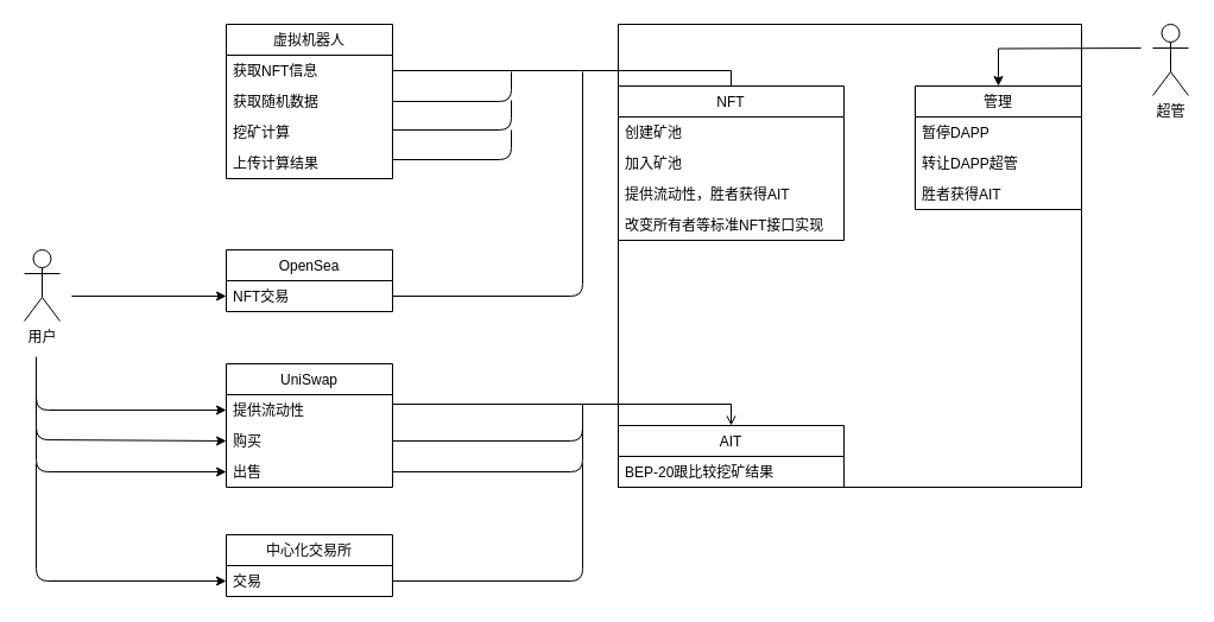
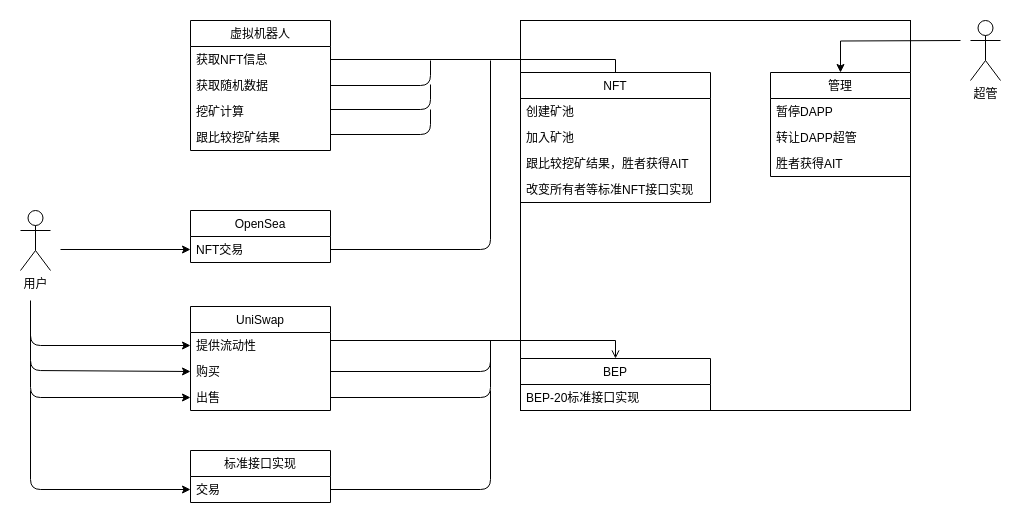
  <mxCell id="0" />
  <mxCell id="1" parent="0" />
  <mxCell id="2" value="" style="whiteSpace=wrap;html=1;aspect=fixed;" vertex="1" parent="1"><mxGeometry x="520" y="20" width="390" height="390" as="geometry" /></mxCell>
  <mxCell id="3" value="虚拟机器人" style="swimlane;fontStyle=0;childLayout=stackLayout;horizontal=1;startSize=26;horizontalStack=0;resizeParent=1;resizeParentMax=0;resizeLast=0;collapsible=1;marginBottom=0;" vertex="1" parent="1"><mxGeometry x="190" y="20" width="140" height="130" as="geometry"><mxRectangle x="200" y="150" width="90" height="26" as="alternateBounds" /></mxGeometry></mxCell>
  <mxCell id="4" value="获取NFT信息" style="text;strokeColor=none;fillColor=none;align=left;verticalAlign=top;spacingLeft=4;spacingRight=4;overflow=hidden;rotatable=0;points=[[0,0.5],[1,0.5]];portConstraint=eastwest;" vertex="1" parent="3"><mxGeometry y="26" width="140" height="26" as="geometry" /></mxCell>
  <mxCell id="5" value="获取随机数据" style="text;strokeColor=none;fillColor=none;align=left;verticalAlign=top;spacingLeft=4;spacingRight=4;overflow=hidden;rotatable=0;points=[[0,0.5],[1,0.5]];portConstraint=eastwest;" vertex="1" parent="3"><mxGeometry y="52" width="140" height="26" as="geometry" /></mxCell>
  <mxCell id="6" value="挖矿计算" style="text;strokeColor=none;fillColor=none;align=left;verticalAlign=top;spacingLeft=4;spacingRight=4;overflow=hidden;rotatable=0;points=[[0,0.5],[1,0.5]];portConstraint=eastwest;" vertex="1" parent="3"><mxGeometry y="78" width="140" height="26" as="geometry" /></mxCell>
- <mxCell id="7" value="上传计算结果" style="text;strokeColor=none;fillColor=none;align=left;verticalAlign=top;spacingLeft=4;spacingRight=4;overflow=hidden;rotatable=0;points=[[0,0.5],[1,0.5]];portConstraint=eastwest;" vertex="1" parent="3"><mxGeometry y="104" width="140" height="26" as="geometry" /></mxCell>
+ <mxCell id="7" value="跟比较挖矿结果" style="text;strokeColor=none;fillColor=none;align=left;verticalAlign=top;spacingLeft=4;spacingRight=4;overflow=hidden;rotatable=0;points=[[0,0.5],[1,0.5]];portConstraint=eastwest;" vertex="1" parent="3"><mxGeometry y="104" width="140" height="26" as="geometry" /></mxCell>
  <mxCell id="8" value="NFT" style="swimlane;fontStyle=0;childLayout=stackLayout;horizontal=1;startSize=26;horizontalStack=0;resizeParent=1;resizeParentMax=0;resizeLast=0;collapsible=1;marginBottom=0;" vertex="1" parent="1"><mxGeometry x="520" y="72" width="190" height="130" as="geometry" /></mxCell>
  <mxCell id="9" value="创建矿池" style="text;strokeColor=none;fillColor=none;align=left;verticalAlign=top;spacingLeft=4;spacingRight=4;overflow=hidden;rotatable=0;points=[[0,0.5],[1,0.5]];portConstraint=eastwest;" vertex="1" parent="8"><mxGeometry y="26" width="190" height="26" as="geometry" /></mxCell>
  <mxCell id="10" value="加入矿池" style="text;strokeColor=none;fillColor=none;align=left;verticalAlign=top;spacingLeft=4;spacingRight=4;overflow=hidden;rotatable=0;points=[[0,0.5],[1,0.5]];portConstraint=eastwest;" vertex="1" parent="8"><mxGeometry y="52" width="190" height="26" as="geometry" /></mxCell>
- <mxCell id="11" value="提供流动性，胜者获得AIT" style="text;strokeColor=none;fillColor=none;align=left;verticalAlign=top;spacingLeft=4;spacingRight=4;overflow=hidden;rotatable=0;points=[[0,0.5],[1,0.5]];portConstraint=eastwest;" vertex="1" parent="8"><mxGeometry y="78" width="190" height="26" as="geometry" /></mxCell>
+ <mxCell id="11" value="跟比较挖矿结果，胜者获得AIT" style="text;strokeColor=none;fillColor=none;align=left;verticalAlign=top;spacingLeft=4;spacingRight=4;overflow=hidden;rotatable=0;points=[[0,0.5],[1,0.5]];portConstraint=eastwest;" vertex="1" parent="8"><mxGeometry y="78" width="190" height="26" as="geometry" /></mxCell>
  <mxCell id="12" value="改变所有者等标准NFT接口实现" style="text;strokeColor=none;fillColor=none;align=left;verticalAlign=top;spacingLeft=4;spacingRight=4;overflow=hidden;rotatable=0;points=[[0,0.5],[1,0.5]];portConstraint=eastwest;" vertex="1" parent="8"><mxGeometry y="104" width="190" height="26" as="geometry" /></mxCell>
  <mxCell id="13" style="edgeStyle=orthogonalEdgeStyle;rounded=0;orthogonalLoop=1;jettySize=auto;html=1;exitX=1;exitY=0.5;exitDx=0;exitDy=0;entryX=0.5;entryY=0;entryDx=0;entryDy=0;endArrow=none;" edge="1" parent="1" source="4" target="8"><mxGeometry relative="1" as="geometry"><mxPoint x="490" y="50" as="targetPoint" /><Array as="points"><mxPoint x="615" y="59" /></Array></mxGeometry></mxCell>
  <mxCell id="14" value="" style="endArrow=none;html=1;exitX=1;exitY=0.5;exitDx=0;exitDy=0;" edge="1" parent="1" source="5"><mxGeometry width="50" height="50" relative="1" as="geometry"><mxPoint x="690" y="290" as="sourcePoint" /><mxPoint x="430" y="60" as="targetPoint" /><Array as="points"><mxPoint x="430" y="85" /></Array></mxGeometry></mxCell>
  <mxCell id="15" value="" style="endArrow=none;html=1;exitX=1;exitY=0.5;exitDx=0;exitDy=0;" edge="1" parent="1"><mxGeometry width="50" height="50" relative="1" as="geometry"><mxPoint x="330" y="109" as="sourcePoint" /><mxPoint x="430" y="84" as="targetPoint" /><Array as="points"><mxPoint x="430" y="109" /></Array></mxGeometry></mxCell>
  <mxCell id="16" value="" style="endArrow=none;html=1;exitX=1;exitY=0.5;exitDx=0;exitDy=0;" edge="1" parent="1"><mxGeometry width="50" height="50" relative="1" as="geometry"><mxPoint x="330" y="134" as="sourcePoint" /><mxPoint x="430" y="109" as="targetPoint" /><Array as="points"><mxPoint x="430" y="134" /></Array></mxGeometry></mxCell>
  <mxCell id="17" value="OpenSea" style="swimlane;fontStyle=0;childLayout=stackLayout;horizontal=1;startSize=26;horizontalStack=0;resizeParent=1;resizeParentMax=0;resizeLast=0;collapsible=1;marginBottom=0;" vertex="1" parent="1"><mxGeometry x="190" y="210" width="140" height="52" as="geometry" /></mxCell>
  <mxCell id="18" value="NFT交易" style="text;strokeColor=none;fillColor=none;align=left;verticalAlign=top;spacingLeft=4;spacingRight=4;overflow=hidden;rotatable=0;points=[[0,0.5],[1,0.5]];portConstraint=eastwest;" vertex="1" parent="17"><mxGeometry y="26" width="140" height="26" as="geometry" /></mxCell>
  <mxCell id="19" value="" style="endArrow=none;html=1;exitX=1;exitY=0.5;exitDx=0;exitDy=0;" edge="1" parent="1" source="18"><mxGeometry width="50" height="50" relative="1" as="geometry"><mxPoint x="690" y="290" as="sourcePoint" /><mxPoint x="490" y="60" as="targetPoint" /><Array as="points"><mxPoint x="490" y="249" /></Array></mxGeometry></mxCell>
- <mxCell id="20" value="AIT" style="swimlane;fontStyle=0;childLayout=stackLayout;horizontal=1;startSize=26;horizontalStack=0;resizeParent=1;resizeParentMax=0;resizeLast=0;collapsible=1;marginBottom=0;" vertex="1" parent="1"><mxGeometry x="520" y="358" width="190" height="52" as="geometry" /></mxCell>
- <mxCell id="21" value="BEP-20跟比较挖矿结果" style="text;strokeColor=none;fillColor=none;align=left;verticalAlign=top;spacingLeft=4;spacingRight=4;overflow=hidden;rotatable=0;points=[[0,0.5],[1,0.5]];portConstraint=eastwest;" vertex="1" parent="20"><mxGeometry y="26" width="190" height="26" as="geometry" /></mxCell>
+ <mxCell id="20" value="BEP" style="swimlane;fontStyle=0;childLayout=stackLayout;horizontal=1;startSize=26;horizontalStack=0;resizeParent=1;resizeParentMax=0;resizeLast=0;collapsible=1;marginBottom=0;" vertex="1" parent="1"><mxGeometry x="520" y="358" width="190" height="52" as="geometry" /></mxCell>
+ <mxCell id="21" value="BEP-20标准接口实现" style="text;strokeColor=none;fillColor=none;align=left;verticalAlign=top;spacingLeft=4;spacingRight=4;overflow=hidden;rotatable=0;points=[[0,0.5],[1,0.5]];portConstraint=eastwest;" vertex="1" parent="20"><mxGeometry y="26" width="190" height="26" as="geometry" /></mxCell>
  <mxCell id="22" value="UniSwap" style="swimlane;fontStyle=0;childLayout=stackLayout;horizontal=1;startSize=26;horizontalStack=0;resizeParent=1;resizeParentMax=0;resizeLast=0;collapsible=1;marginBottom=0;" vertex="1" parent="1"><mxGeometry x="190" y="306" width="140" height="104" as="geometry" /></mxCell>
  <mxCell id="23" value="提供流动性" style="text;strokeColor=none;fillColor=none;align=left;verticalAlign=top;spacingLeft=4;spacingRight=4;overflow=hidden;rotatable=0;points=[[0,0.5],[1,0.5]];portConstraint=eastwest;" vertex="1" parent="22"><mxGeometry y="26" width="140" height="26" as="geometry" /></mxCell>
  <mxCell id="24" value="购买" style="text;strokeColor=none;fillColor=none;align=left;verticalAlign=top;spacingLeft=4;spacingRight=4;overflow=hidden;rotatable=0;points=[[0,0.5],[1,0.5]];portConstraint=eastwest;" vertex="1" parent="22"><mxGeometry y="52" width="140" height="26" as="geometry" /></mxCell>
  <mxCell id="25" value="出售" style="text;strokeColor=none;fillColor=none;align=left;verticalAlign=top;spacingLeft=4;spacingRight=4;overflow=hidden;rotatable=0;points=[[0,0.5],[1,0.5]];portConstraint=eastwest;" vertex="1" parent="22"><mxGeometry y="78" width="140" height="26" as="geometry" /></mxCell>
  <mxCell id="26" style="edgeStyle=orthogonalEdgeStyle;rounded=0;orthogonalLoop=1;jettySize=auto;html=1;exitX=1;exitY=0.5;exitDx=0;exitDy=0;entryX=0.5;entryY=0;entryDx=0;entryDy=0;endArrow=open;" edge="1" parent="1" source="23" target="20"><mxGeometry relative="1" as="geometry"><Array as="points"><mxPoint x="330" y="340" /><mxPoint x="615" y="340" /></Array></mxGeometry></mxCell>
  <mxCell id="27" value="" style="endArrow=none;html=1;exitX=1;exitY=0.5;exitDx=0;exitDy=0;" edge="1" parent="1" source="24"><mxGeometry width="50" height="50" relative="1" as="geometry"><mxPoint x="690" y="290" as="sourcePoint" /><mxPoint x="490" y="340" as="targetPoint" /><Array as="points"><mxPoint x="490" y="371" /></Array></mxGeometry></mxCell>
  <mxCell id="28" value="" style="endArrow=none;html=1;exitX=1;exitY=0.5;exitDx=0;exitDy=0;" edge="1" parent="1" source="25"><mxGeometry width="50" height="50" relative="1" as="geometry"><mxPoint x="690" y="290" as="sourcePoint" /><mxPoint x="490" y="360" as="targetPoint" /><Array as="points"><mxPoint x="490" y="397" /></Array></mxGeometry></mxCell>
  <mxCell id="29" value="用户" style="shape=umlActor;verticalLabelPosition=bottom;verticalAlign=top;html=1;outlineConnect=0;" vertex="1" parent="1"><mxGeometry x="20" y="210" width="30" height="60" as="geometry" /></mxCell>
  <mxCell id="30" value="" style="endArrow=classic;html=1;entryX=0;entryY=0.5;entryDx=0;entryDy=0;" edge="1" parent="1" target="18"><mxGeometry width="50" height="50" relative="1" as="geometry"><mxPoint x="60" y="249" as="sourcePoint" /><mxPoint x="450" y="240" as="targetPoint" /></mxGeometry></mxCell>
  <mxCell id="31" value="" style="endArrow=classic;html=1;entryX=0;entryY=0.5;entryDx=0;entryDy=0;" edge="1" parent="1" target="23"><mxGeometry width="50" height="50" relative="1" as="geometry"><mxPoint x="30" y="300" as="sourcePoint" /><mxPoint x="450" y="240" as="targetPoint" /><Array as="points"><mxPoint x="30" y="345" /></Array></mxGeometry></mxCell>
  <mxCell id="32" value="" style="endArrow=classic;html=1;entryX=0;entryY=0.5;entryDx=0;entryDy=0;" edge="1" parent="1" target="25"><mxGeometry width="50" height="50" relative="1" as="geometry"><mxPoint x="30" y="360" as="sourcePoint" /><mxPoint x="450" y="240" as="targetPoint" /><Array as="points"><mxPoint x="30" y="397" /></Array></mxGeometry></mxCell>
  <mxCell id="33" value="" style="endArrow=classic;html=1;entryX=0;entryY=0.5;entryDx=0;entryDy=0;" edge="1" parent="1" target="24"><mxGeometry width="50" height="50" relative="1" as="geometry"><mxPoint x="30" y="330" as="sourcePoint" /><mxPoint x="450" y="240" as="targetPoint" /><Array as="points"><mxPoint x="30" y="370" /></Array></mxGeometry></mxCell>
- <mxCell id="34" value="中心化交易所" style="swimlane;fontStyle=0;childLayout=stackLayout;horizontal=1;startSize=26;horizontalStack=0;resizeParent=1;resizeParentMax=0;resizeLast=0;collapsible=1;marginBottom=0;" vertex="1" parent="1"><mxGeometry x="190" y="450" width="140" height="52" as="geometry" /></mxCell>
+ <mxCell id="34" value="标准接口实现" style="swimlane;fontStyle=0;childLayout=stackLayout;horizontal=1;startSize=26;horizontalStack=0;resizeParent=1;resizeParentMax=0;resizeLast=0;collapsible=1;marginBottom=0;" vertex="1" parent="1"><mxGeometry x="190" y="450" width="140" height="52" as="geometry" /></mxCell>
  <mxCell id="35" value="交易" style="text;strokeColor=none;fillColor=none;align=left;verticalAlign=top;spacingLeft=4;spacingRight=4;overflow=hidden;rotatable=0;points=[[0,0.5],[1,0.5]];portConstraint=eastwest;" vertex="1" parent="34"><mxGeometry y="26" width="140" height="26" as="geometry" /></mxCell>
  <mxCell id="36" value="" style="endArrow=classic;html=1;entryX=0;entryY=0.5;entryDx=0;entryDy=0;" edge="1" parent="1" target="35"><mxGeometry width="50" height="50" relative="1" as="geometry"><mxPoint x="30" y="390" as="sourcePoint" /><mxPoint x="450" y="240" as="targetPoint" /><Array as="points"><mxPoint x="30" y="489" /></Array></mxGeometry></mxCell>
  <mxCell id="37" value="" style="endArrow=none;html=1;exitX=1;exitY=0.5;exitDx=0;exitDy=0;" edge="1" parent="1" source="35"><mxGeometry width="50" height="50" relative="1" as="geometry"><mxPoint x="400" y="290" as="sourcePoint" /><mxPoint x="490" y="390" as="targetPoint" /><Array as="points"><mxPoint x="490" y="489" /></Array></mxGeometry></mxCell>
  <mxCell id="38" value="管理" style="swimlane;fontStyle=0;childLayout=stackLayout;horizontal=1;startSize=26;horizontalStack=0;resizeParent=1;resizeParentMax=0;resizeLast=0;collapsible=1;marginBottom=0;" vertex="1" parent="1"><mxGeometry x="770" y="72" width="140" height="104" as="geometry" /></mxCell>
  <mxCell id="39" value="暂停DAPP" style="text;strokeColor=none;fillColor=none;align=left;verticalAlign=top;spacingLeft=4;spacingRight=4;overflow=hidden;rotatable=0;points=[[0,0.5],[1,0.5]];portConstraint=eastwest;" vertex="1" parent="38"><mxGeometry y="26" width="140" height="26" as="geometry" /></mxCell>
  <mxCell id="40" value="转让DAPP超管" style="text;strokeColor=none;fillColor=none;align=left;verticalAlign=top;spacingLeft=4;spacingRight=4;overflow=hidden;rotatable=0;points=[[0,0.5],[1,0.5]];portConstraint=eastwest;" vertex="1" parent="38"><mxGeometry y="52" width="140" height="26" as="geometry" /></mxCell>
  <mxCell id="41" value="胜者获得AIT" style="text;strokeColor=none;fillColor=none;align=left;verticalAlign=top;spacingLeft=4;spacingRight=4;overflow=hidden;rotatable=0;points=[[0,0.5],[1,0.5]];portConstraint=eastwest;" vertex="1" parent="38"><mxGeometry y="78" width="140" height="26" as="geometry" /></mxCell>
  <mxCell id="42" style="edgeStyle=orthogonalEdgeStyle;rounded=0;orthogonalLoop=1;jettySize=auto;html=1;entryX=0.5;entryY=0;entryDx=0;entryDy=0;" edge="1" parent="1" target="38"><mxGeometry relative="1" as="geometry"><mxPoint x="960" y="40" as="sourcePoint" /></mxGeometry></mxCell>
  <mxCell id="43" value="超管" style="shape=umlActor;verticalLabelPosition=bottom;verticalAlign=top;html=1;outlineConnect=0;" vertex="1" parent="1"><mxGeometry x="970" y="20" width="30" height="60" as="geometry" /></mxCell>
